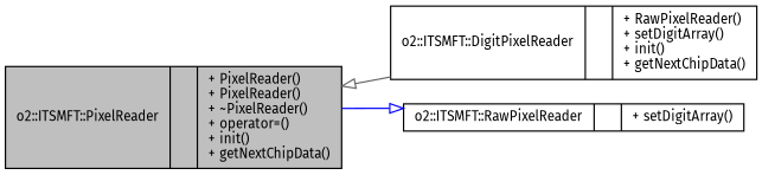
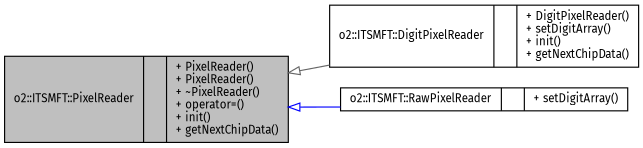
  digraph {
    fontname="Fira Sans"
    rankdir=LR
    node [color=black fontname="Fira Sans" fontsize=10 shape=record]
    edge [arrowtail=onormal dir=back fontname="Fira Sans" fontsize=10 labelfontname=Helvetica labelfontsize=10 style=solid]
    n1 [fillcolor=grey75 fontcolor=black height=0.2 label="{o2::ITSMFT::PixelReader\n||+ PixelReader()\l+ PixelReader()\l+ ~PixelReader()\l+ operator=()\l+ init()\l+ getNextChipData()\l}" style=filled width=0.4]
-   n2 [height=0.2 label="{o2::ITSMFT::DigitPixelReader\n||+ RawPixelReader()\l+ setDigitArray()\l+ init()\l+ getNextChipData()\l}" width=0.4]
+   n2 [height=0.2 label="{o2::ITSMFT::DigitPixelReader\n||+ DigitPixelReader()\l+ setDigitArray()\l+ init()\l+ getNextChipData()\l}" width=0.4]
    n3 [height=0.2 label="{o2::ITSMFT::RawPixelReader\n||+ setDigitArray()\l}" width=0.4]
    n1 -> n2 [color=gray40]
-   n3 -> n1 [color=blue]
+   n1 -> n3 [color=blue]
  }
